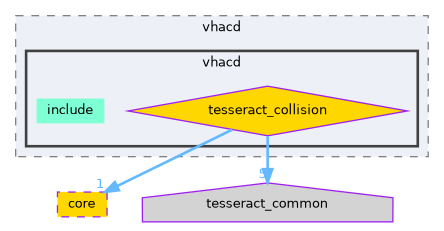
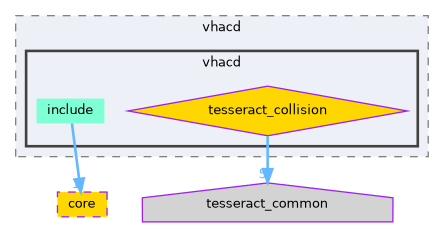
  digraph {
    compound=true
    node [fontname=Helvetica fontsize=10 style=filled fillcolor=gold color=purple]
    edge [color=steelblue1 fontcolor=steelblue1 fontname=Helvetica fontsize=10 labeldistance=1.5 labelfontname=Helvetica labelfontsize=10 style=bold]
    n1 [height=0.2 label=include shape=plaintext width=0.4 fillcolor=aquamarine color=deeppink]
    n2 [height=0.2 label=tesseract_collision shape=diamond width=0.4]
    n3 [fillcolor=lightgrey height=0.2 label=tesseract_common shape=house width=0.4]
    n4 [height=0.2 label=core shape=box style="filled,dashed" width=0.4]
    subgraph cluster_1 {
      bgcolor="#edf0f7"
      fontname=Helvetica
      fontsize=10
      label=vhacd
      pencolor=grey50
      style="filled,dashed"
      subgraph cluster_2 {
        bgcolor="#edf0f7"
        fontname=Helvetica
        fontsize=10
        pencolor=grey25
        style="filled,bold"
        n1
        n2
      }
    }
    n2 -> n3 [headlabel=5]
-   n2 -> n4 [headlabel=1]
+   n1 -> n4 [headlabel=1]
  }
